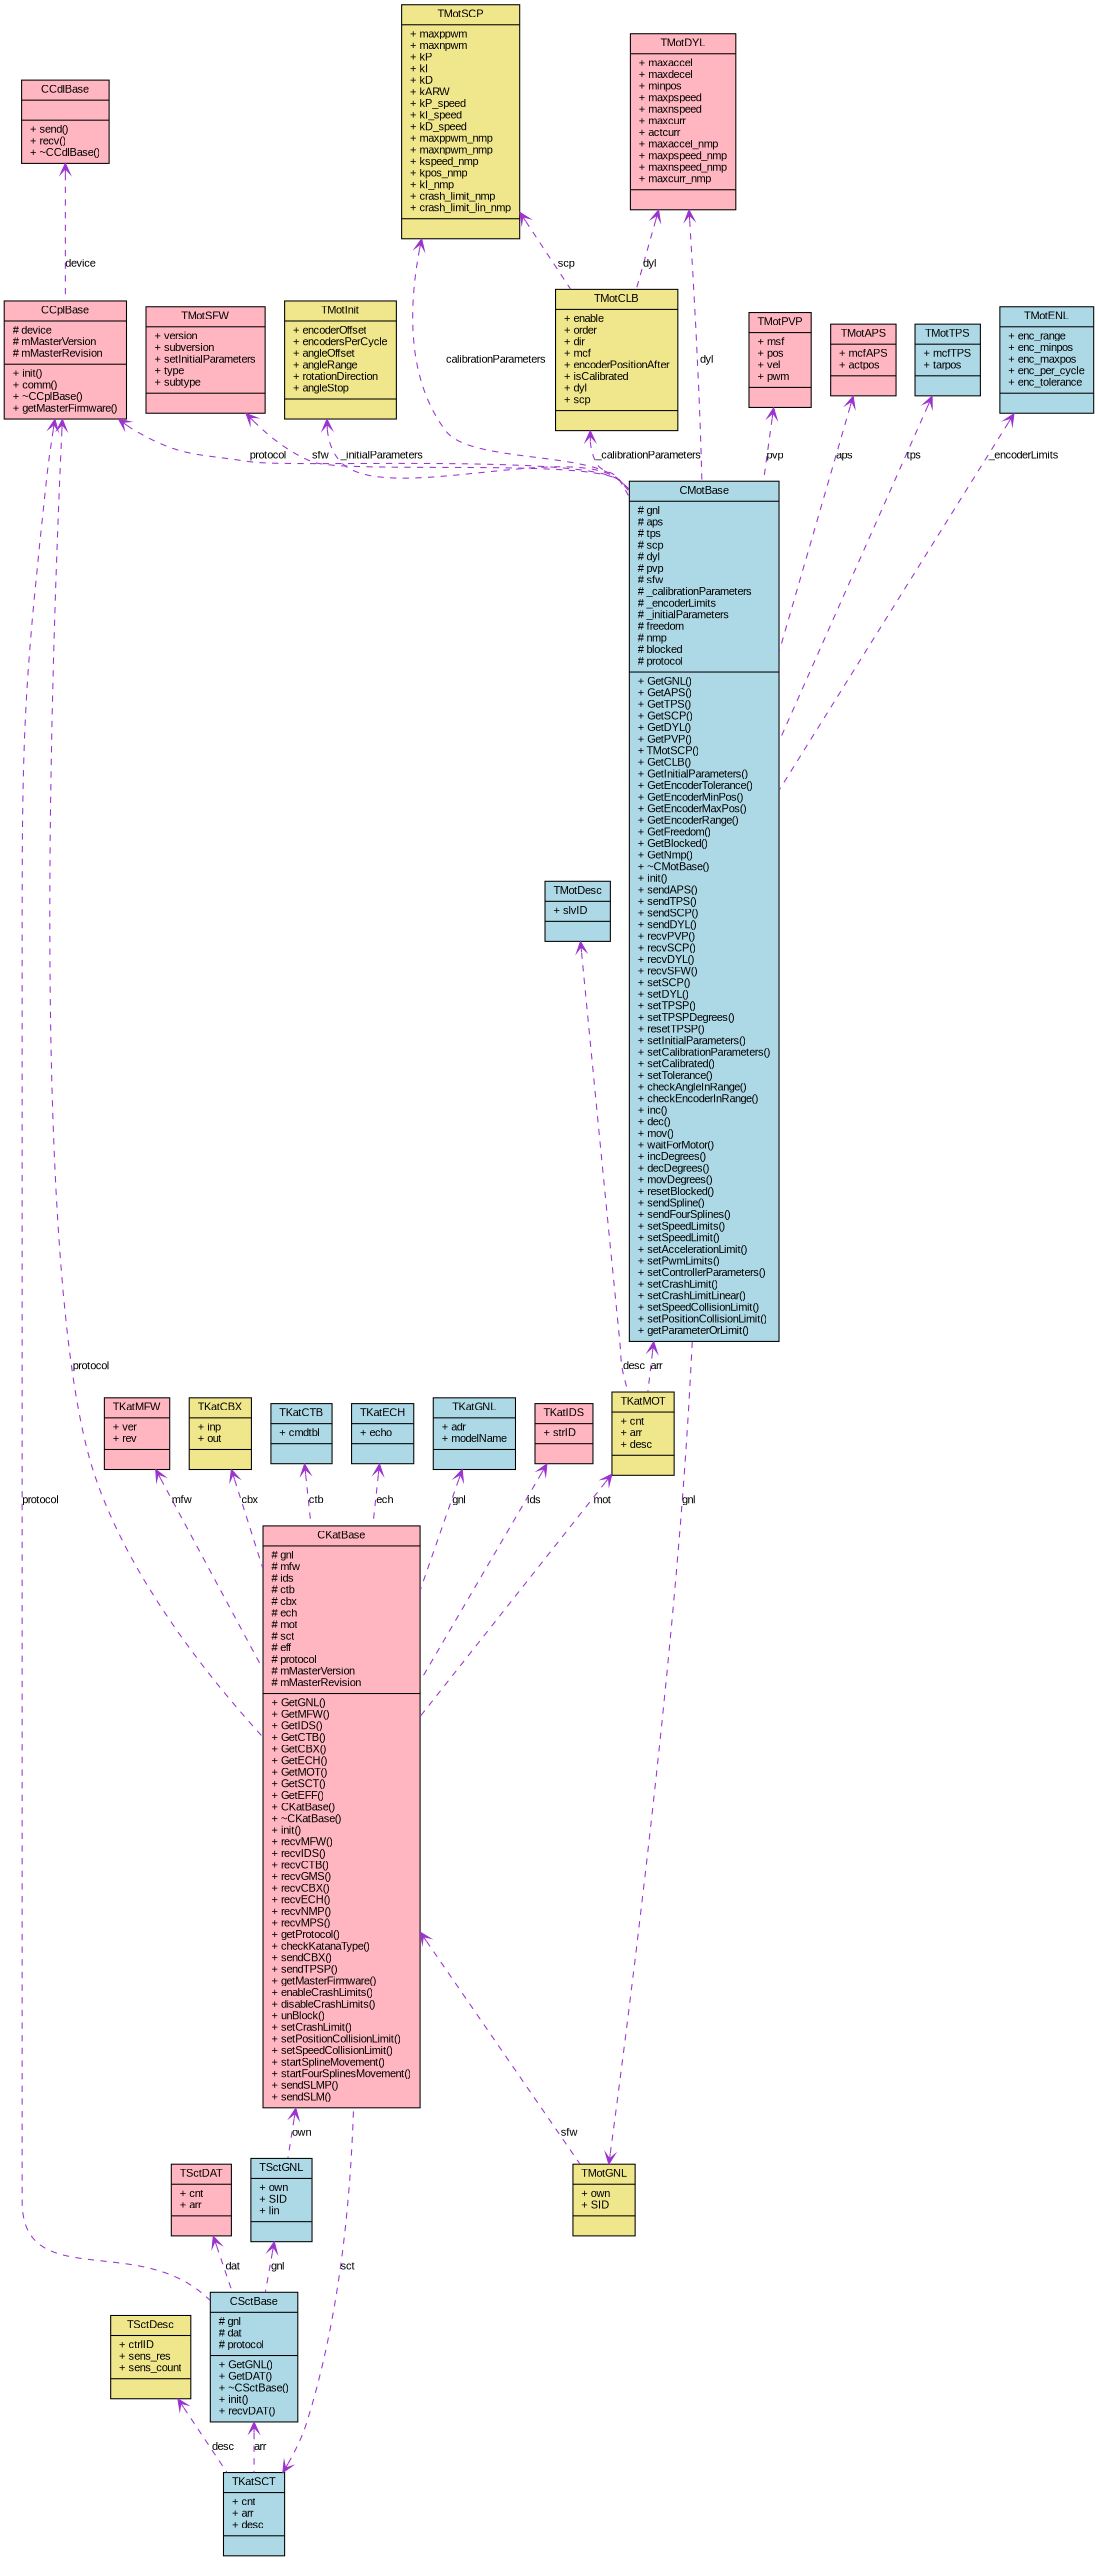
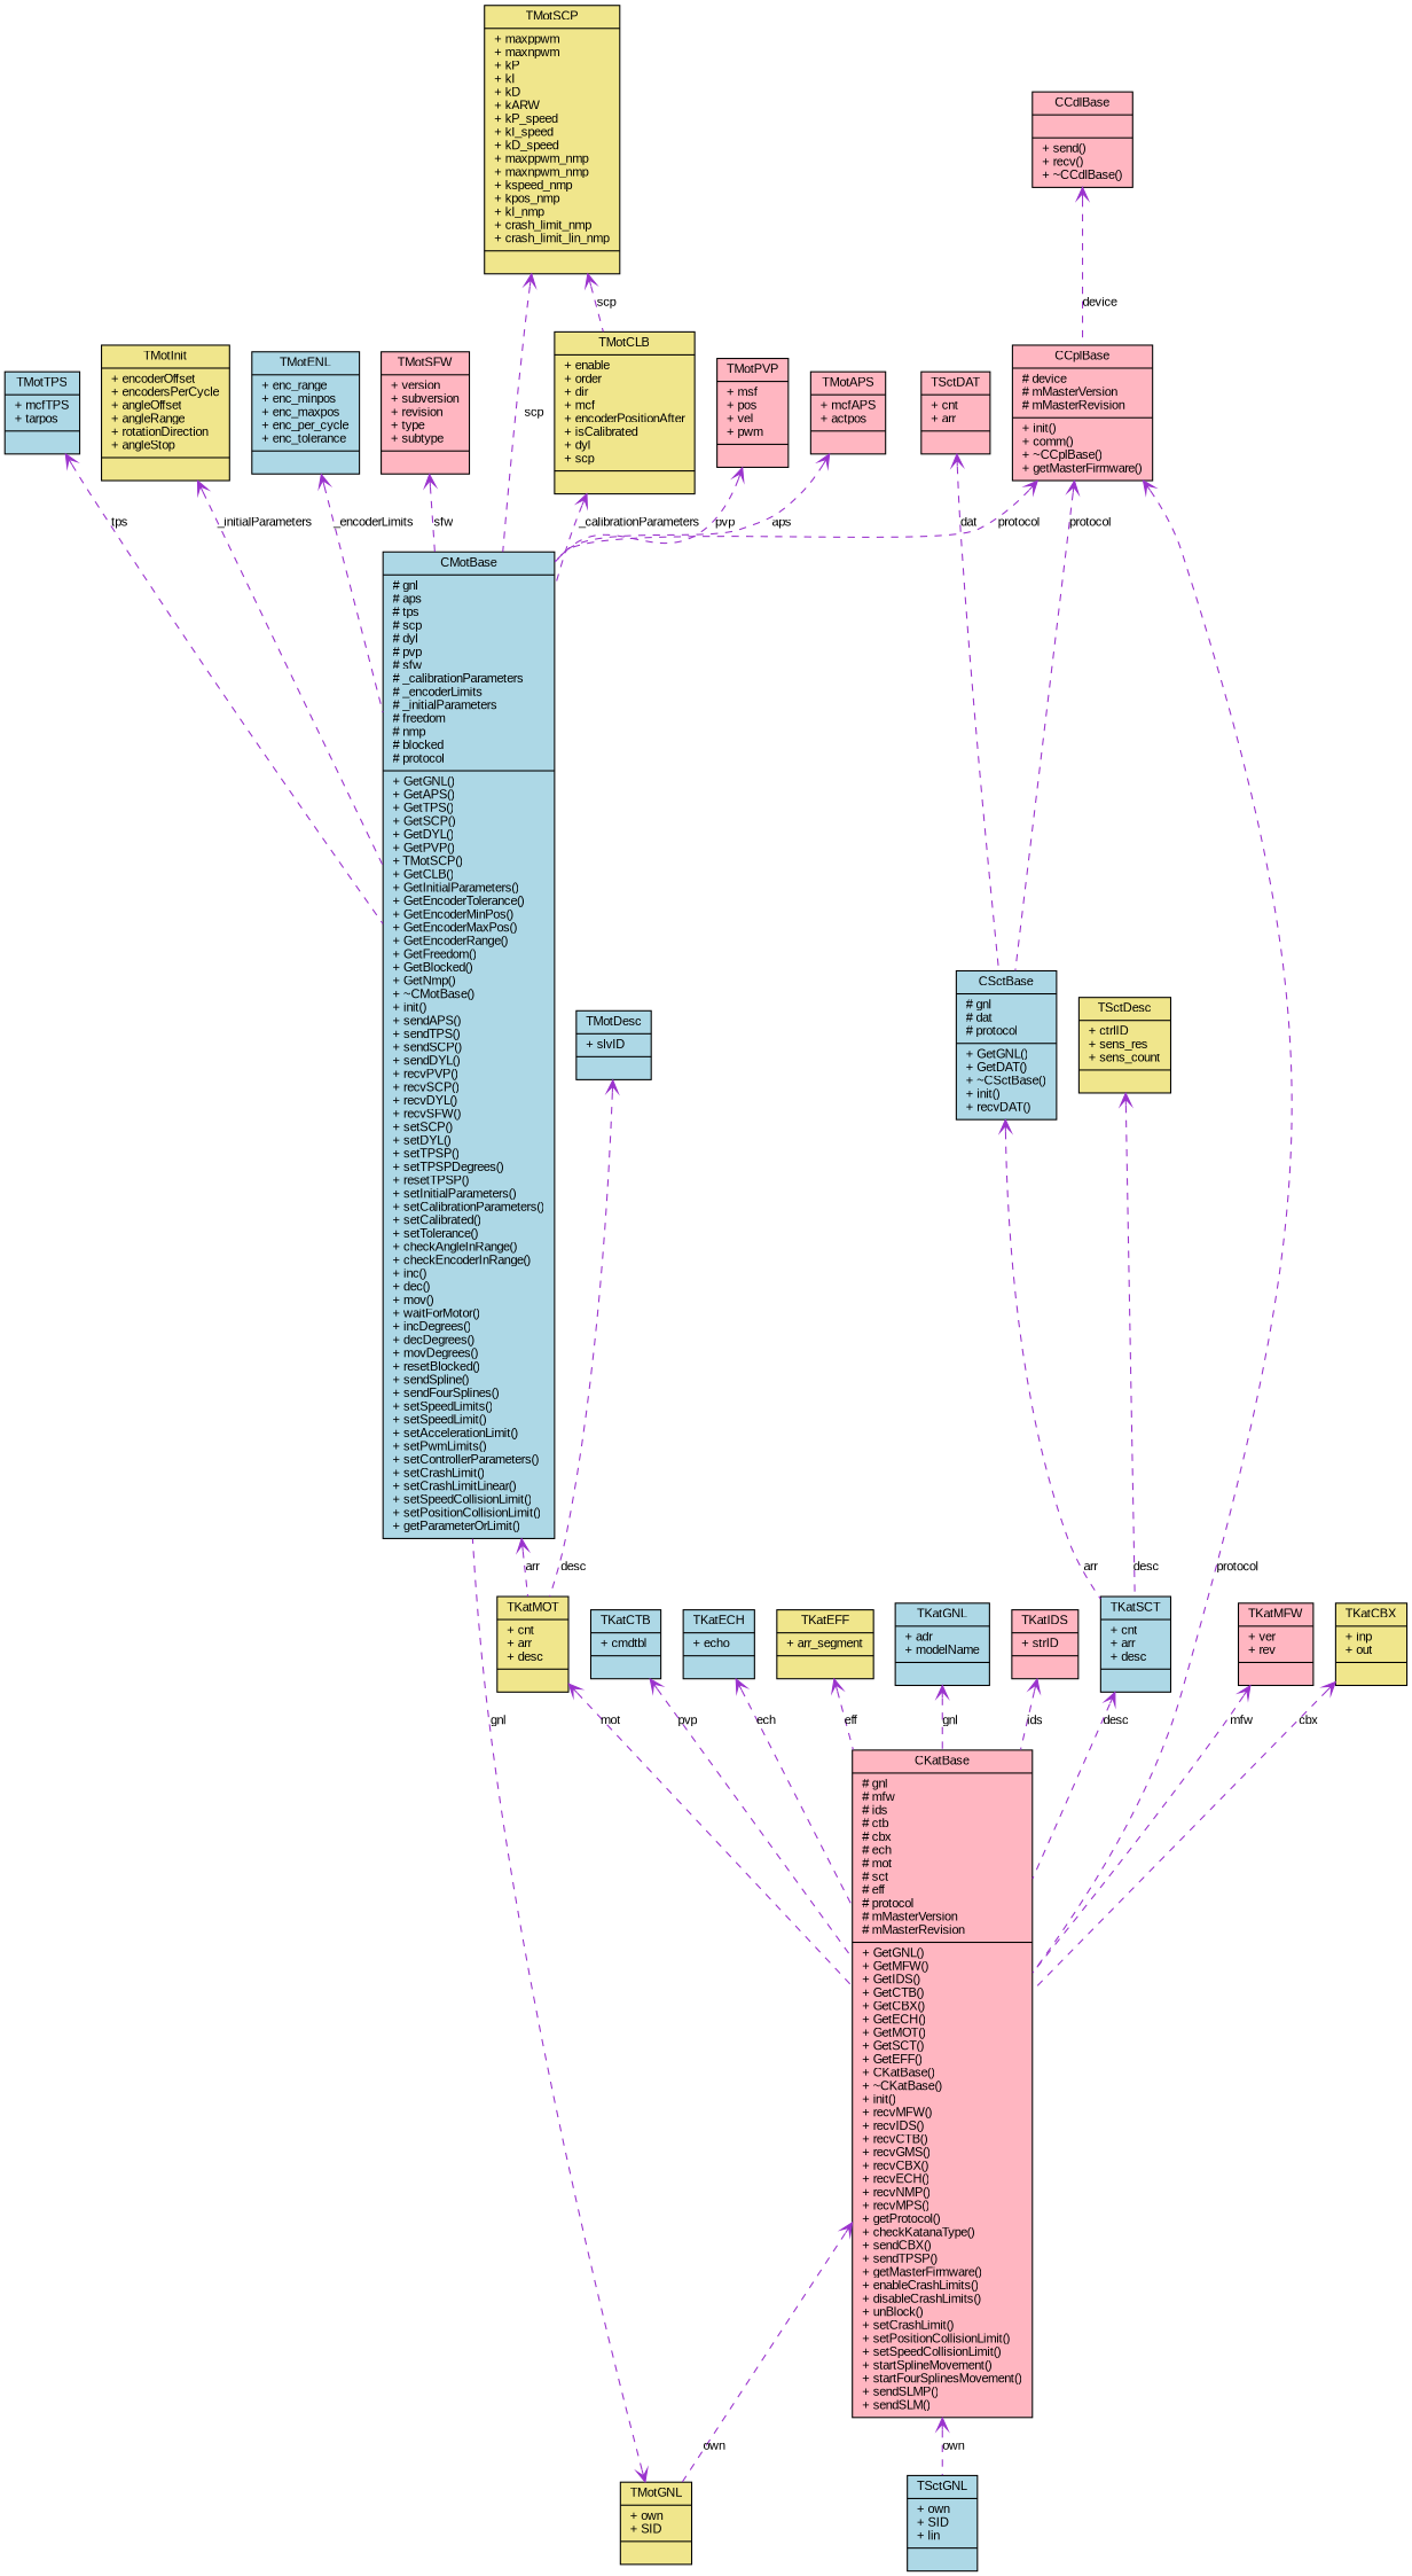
  digraph {
    fontname="Liberation Sans"
    node [color=black fillcolor=lightblue fontname="Liberation Sans" fontsize=10 shape=record style=filled]
    edge [arrowtail=open color=darkorchid3 dir=back fontname="Liberation Sans" fontsize=10 labelfontname="FreeSans.ttf" labelfontsize=10 style=dashed]
    n1 [fontcolor=black height=0.2 label="{CMotBase\n|# gnl\l# aps\l# tps\l# scp\l# dyl\l# pvp\l# sfw\l# _calibrationParameters\l# _encoderLimits\l# _initialParameters\l# freedom\l# nmp\l# blocked\l# protocol\l|+ GetGNL()\l+ GetAPS()\l+ GetTPS()\l+ GetSCP()\l+ GetDYL()\l+ GetPVP()\l+ TMotSCP()\l+ GetCLB()\l+ GetInitialParameters()\l+ GetEncoderTolerance()\l+ GetEncoderMinPos()\l+ GetEncoderMaxPos()\l+ GetEncoderRange()\l+ GetFreedom()\l+ GetBlocked()\l+ GetNmp()\l+ ~CMotBase()\l+ init()\l+ sendAPS()\l+ sendTPS()\l+ sendSCP()\l+ sendDYL()\l+ recvPVP()\l+ recvSCP()\l+ recvDYL()\l+ recvSFW()\l+ setSCP()\l+ setDYL()\l+ setTPSP()\l+ setTPSPDegrees()\l+ resetTPSP()\l+ setInitialParameters()\l+ setCalibrationParameters()\l+ setCalibrated()\l+ setTolerance()\l+ checkAngleInRange()\l+ checkEncoderInRange()\l+ inc()\l+ dec()\l+ mov()\l+ waitForMotor()\l+ incDegrees()\l+ decDegrees()\l+ movDegrees()\l+ resetBlocked()\l+ sendSpline()\l+ sendFourSplines()\l+ setSpeedLimits()\l+ setSpeedLimit()\l+ setAccelerationLimit()\l+ setPwmLimits()\l+ setControllerParameters()\l+ setCrashLimit()\l+ setCrashLimitLinear()\l+ setSpeedCollisionLimit()\l+ setPositionCollisionLimit()\l+ getParameterOrLimit()\l}" width=0.4]
    n2 [fillcolor=khaki height=0.2 label="{TKatMOT\n|+ cnt\l+ arr\l+ desc\l|}" width=0.4]
    n3 [fillcolor=lightpink height=0.2 label="{CKatBase\n|# gnl\l# mfw\l# ids\l# ctb\l# cbx\l# ech\l# mot\l# sct\l# eff\l# protocol\l# mMasterVersion\l# mMasterRevision\l|+ GetGNL()\l+ GetMFW()\l+ GetIDS()\l+ GetCTB()\l+ GetCBX()\l+ GetECH()\l+ GetMOT()\l+ GetSCT()\l+ GetEFF()\l+ CKatBase()\l+ ~CKatBase()\l+ init()\l+ recvMFW()\l+ recvIDS()\l+ recvCTB()\l+ recvGMS()\l+ recvCBX()\l+ recvECH()\l+ recvNMP()\l+ recvMPS()\l+ getProtocol()\l+ checkKatanaType()\l+ sendCBX()\l+ sendTPSP()\l+ getMasterFirmware()\l+ enableCrashLimits()\l+ disableCrashLimits()\l+ unBlock()\l+ setCrashLimit()\l+ setPositionCollisionLimit()\l+ setSpeedCollisionLimit()\l+ startSplineMovement()\l+ startFourSplinesMovement()\l+ sendSLMP()\l+ sendSLM()\l}" width=0.4]
    n4 [height=0.2 label="{TMotENL\n|+ enc_range\l+ enc_minpos\l+ enc_maxpos\l+ enc_per_cycle\l+ enc_tolerance\l|}" width=0.4]
-   n5 [fillcolor=lightpink height=0.2 label="{TMotSFW\n|+ version\l+ subversion\l+ setInitialParameters\l+ type\l+ subtype\l|}" width=0.4]
+   n5 [fillcolor=lightpink height=0.2 label="{TMotSFW\n|+ version\l+ subversion\l+ revision\l+ type\l+ subtype\l|}" width=0.4]
    n6 [fillcolor=khaki height=0.2 label="{TMotGNL\n|+ own\l+ SID\l|}" width=0.4]
    n7 [height=0.2 label="{TSctGNL\n|+ own\l+ SID\l+ lin\l|}" width=0.4]
    n8 [height=0.2 label="{CSctBase\n|# gnl\l# dat\l# protocol\l|+ GetGNL()\l+ GetDAT()\l+ ~CSctBase()\l+ init()\l+ recvDAT()\l}" width=0.4]
    n9 [fillcolor=lightpink height=0.2 label="{TKatMFW\n|+ ver\l+ rev\l|}" width=0.4]
    n10 [fillcolor=khaki height=0.2 label="{TKatCBX\n|+ inp\l+ out\l|}" width=0.4]
    n11 [height=0.2 label="{TKatSCT\n|+ cnt\l+ arr\l+ desc\l|}" width=0.4]
    n12 [fillcolor=khaki height=0.2 label="{TSctDesc\n|+ ctrlID\l+ sens_res\l+ sens_count\l|}" width=0.4]
    n13 [fillcolor=lightpink height=0.2 label="{TSctDAT\n|+ cnt\l+ arr\l|}" width=0.4]
    n14 [fillcolor=lightpink height=0.2 label="{CCplBase\n|# device\l# mMasterVersion\l# mMasterRevision\l|+ init()\l+ comm()\l+ ~CCplBase()\l+ getMasterFirmware()\l}" width=0.4]
    n15 [fillcolor=lightpink height=0.2 label="{CCdlBase\n||+ send()\l+ recv()\l+ ~CCdlBase()\l}" width=0.4]
    n16 [height=0.2 label="{TKatCTB\n|+ cmdtbl\l|}" width=0.4]
    n17 [height=0.2 label="{TKatECH\n|+ echo\l|}" width=0.4]
+   n18 [fillcolor=khaki height=0.2 label="{TKatEFF\n|+ arr_segment\l|}" width=0.4]
    n19 [height=0.2 label="{TKatGNL\n|+ adr\l+ modelName\l|}" width=0.4]
    n20 [height=0.2 label="{TMotDesc\n|+ slvID\l|}" width=0.4]
    n21 [fillcolor=lightpink height=0.2 label="{TKatIDS\n|+ strID\l|}" width=0.4]
    n22 [fillcolor=khaki height=0.2 label="{TMotInit\n|+ encoderOffset\l+ encodersPerCycle\l+ angleOffset\l+ angleRange\l+ rotationDirection\l+ angleStop\l|}" width=0.4]
    n23 [fillcolor=khaki height=0.2 label="{TMotCLB\n|+ enable\l+ order\l+ dir\l+ mcf\l+ encoderPositionAfter\l+ isCalibrated\l+ dyl\l+ scp\l|}" width=0.4]
    n24 [fillcolor=khaki height=0.2 label="{TMotSCP\n|+ maxppwm\l+ maxnpwm\l+ kP\l+ kI\l+ kD\l+ kARW\l+ kP_speed\l+ kI_speed\l+ kD_speed\l+ maxppwm_nmp\l+ maxnpwm_nmp\l+ kspeed_nmp\l+ kpos_nmp\l+ kI_nmp\l+ crash_limit_nmp\l+ crash_limit_lin_nmp\l|}" width=0.4]
-   n25 [fillcolor=lightpink height=0.2 label="{TMotDYL\n|+ maxaccel\l+ maxdecel\l+ minpos\l+ maxpspeed\l+ maxnspeed\l+ maxcurr\l+ actcurr\l+ maxaccel_nmp\l+ maxpspeed_nmp\l+ maxnspeed_nmp\l+ maxcurr_nmp\l|}" width=0.4]
    n26 [fillcolor=lightpink height=0.2 label="{TMotPVP\n|+ msf\l+ pos\l+ vel\l+ pwm\l|}" width=0.4]
    n27 [fillcolor=lightpink height=0.2 label="{TMotAPS\n|+ mcfAPS\l+ actpos\l|}" width=0.4]
    n28 [height=0.2 label="{TMotTPS\n|+ mcfTPS\l+ tarpos\l|}" width=0.4]
    n1 -> n2 [label=arr]
    n2 -> n3 [label=mot]
-   n3 -> n6 [label=sfw]
+   n3 -> n6 [label=own]
    n3 -> n7 [label=own]
    n4 -> n1 [label=_encoderLimits]
    n5 -> n1 [label=sfw]
    n6 -> n1 [label=gnl]
-   n7 -> n8 [label=gnl]
    n8 -> n11 [label=arr]
    n9 -> n3 [label=mfw]
    n10 -> n3 [label=cbx]
-   n11 -> n3 [label=sct]
+   n11 -> n3 [label=desc]
    n12 -> n11 [label=desc]
    n13 -> n8 [label=dat]
    n14 -> n1 [label=protocol]
    n14 -> n3 [label=protocol]
    n14 -> n8 [label=protocol]
    n15 -> n14 [label=device]
-   n16 -> n3 [label=ctb]
+   n16 -> n3 [label=pvp]
    n17 -> n3 [label=ech]
+   n18 -> n3 [label=eff]
    n19 -> n3 [label=gnl]
    n20 -> n2 [label=desc]
    n21 -> n3 [label=ids]
    n22 -> n1 [label=_initialParameters]
    n23 -> n1 [label=_calibrationParameters]
-   n24 -> n1 [label=calibrationParameters]
+   n24 -> n1 [label=scp]
    n24 -> n23 [label=scp]
-   n25 -> n1 [label=dyl]
-   n25 -> n23 [label=dyl]
    n26 -> n1 [label=pvp]
    n27 -> n1 [label=aps]
    n28 -> n1 [label=tps]
  }
